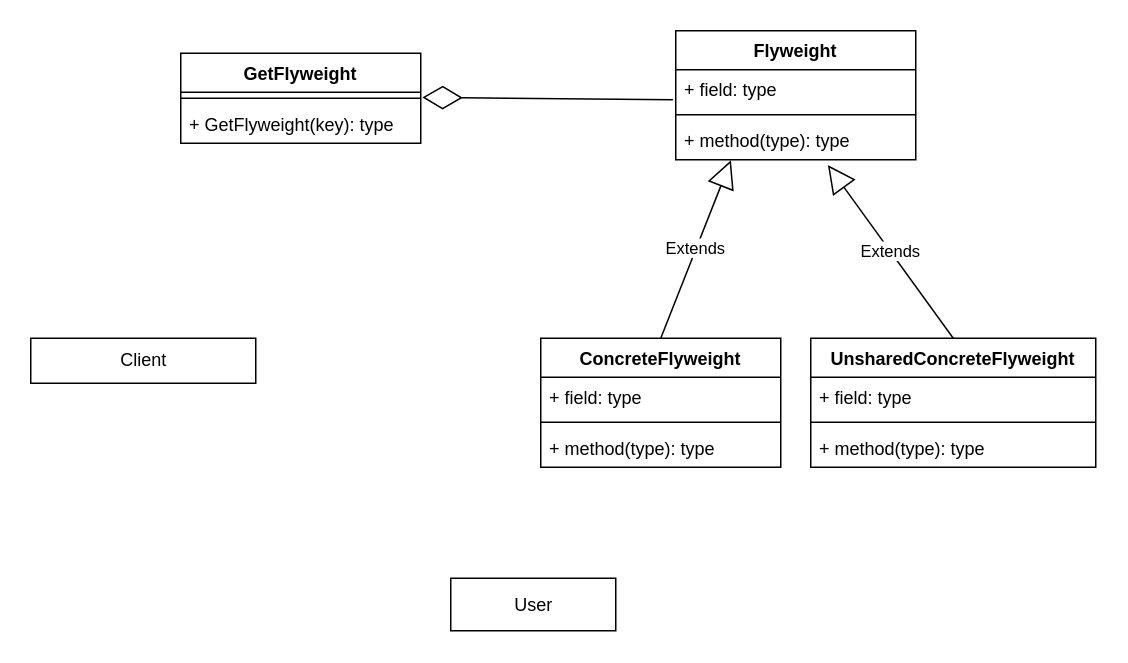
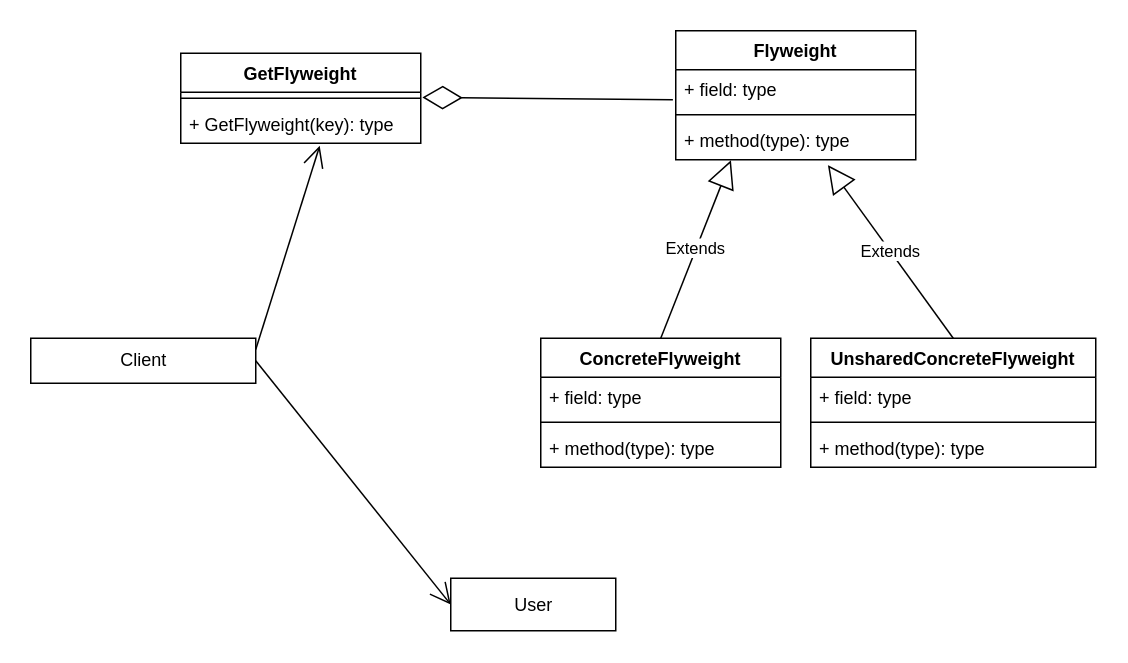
  <mxCell id="0" />
  <mxCell id="1" parent="0" />
  <mxCell id="2" value="GetFlyweight" style="swimlane;fontStyle=1;align=center;verticalAlign=top;childLayout=stackLayout;horizontal=1;startSize=26;horizontalStack=0;resizeParent=1;resizeParentMax=0;resizeLast=0;collapsible=1;marginBottom=0;" vertex="1" parent="1"><mxGeometry x="120" y="35" width="160" height="60" as="geometry" /></mxCell>
  <mxCell id="3" value="" style="line;strokeWidth=1;fillColor=none;align=left;verticalAlign=middle;spacingTop=-1;spacingLeft=3;spacingRight=3;rotatable=0;labelPosition=right;points=[];portConstraint=eastwest;" vertex="1" parent="2"><mxGeometry y="26" width="160" height="8" as="geometry" /></mxCell>
  <mxCell id="4" value="+ GetFlyweight(key): type" style="text;strokeColor=none;fillColor=none;align=left;verticalAlign=top;spacingLeft=4;spacingRight=4;overflow=hidden;rotatable=0;points=[[0,0.5],[1,0.5]];portConstraint=eastwest;" vertex="1" parent="2"><mxGeometry y="34" width="160" height="26" as="geometry" /></mxCell>
  <mxCell id="5" value="Flyweight" style="swimlane;fontStyle=1;align=center;verticalAlign=top;childLayout=stackLayout;horizontal=1;startSize=26;horizontalStack=0;resizeParent=1;resizeParentMax=0;resizeLast=0;collapsible=1;marginBottom=0;" vertex="1" parent="1"><mxGeometry x="450" y="20" width="160" height="86" as="geometry" /></mxCell>
  <mxCell id="6" value="+ field: type" style="text;strokeColor=none;fillColor=none;align=left;verticalAlign=top;spacingLeft=4;spacingRight=4;overflow=hidden;rotatable=0;points=[[0,0.5],[1,0.5]];portConstraint=eastwest;" vertex="1" parent="5"><mxGeometry y="26" width="160" height="26" as="geometry" /></mxCell>
  <mxCell id="7" value="" style="line;strokeWidth=1;fillColor=none;align=left;verticalAlign=middle;spacingTop=-1;spacingLeft=3;spacingRight=3;rotatable=0;labelPosition=right;points=[];portConstraint=eastwest;" vertex="1" parent="5"><mxGeometry y="52" width="160" height="8" as="geometry" /></mxCell>
  <mxCell id="8" value="+ method(type): type" style="text;strokeColor=none;fillColor=none;align=left;verticalAlign=top;spacingLeft=4;spacingRight=4;overflow=hidden;rotatable=0;points=[[0,0.5],[1,0.5]];portConstraint=eastwest;" vertex="1" parent="5"><mxGeometry y="60" width="160" height="26" as="geometry" /></mxCell>
  <mxCell id="9" value="ConcreteFlyweight" style="swimlane;fontStyle=1;align=center;verticalAlign=top;childLayout=stackLayout;horizontal=1;startSize=26;horizontalStack=0;resizeParent=1;resizeParentMax=0;resizeLast=0;collapsible=1;marginBottom=0;" vertex="1" parent="1"><mxGeometry x="360" y="225" width="160" height="86" as="geometry" /></mxCell>
  <mxCell id="10" value="+ field: type" style="text;strokeColor=none;fillColor=none;align=left;verticalAlign=top;spacingLeft=4;spacingRight=4;overflow=hidden;rotatable=0;points=[[0,0.5],[1,0.5]];portConstraint=eastwest;" vertex="1" parent="9"><mxGeometry y="26" width="160" height="26" as="geometry" /></mxCell>
  <mxCell id="11" value="" style="line;strokeWidth=1;fillColor=none;align=left;verticalAlign=middle;spacingTop=-1;spacingLeft=3;spacingRight=3;rotatable=0;labelPosition=right;points=[];portConstraint=eastwest;" vertex="1" parent="9"><mxGeometry y="52" width="160" height="8" as="geometry" /></mxCell>
  <mxCell id="12" value="+ method(type): type" style="text;strokeColor=none;fillColor=none;align=left;verticalAlign=top;spacingLeft=4;spacingRight=4;overflow=hidden;rotatable=0;points=[[0,0.5],[1,0.5]];portConstraint=eastwest;" vertex="1" parent="9"><mxGeometry y="60" width="160" height="26" as="geometry" /></mxCell>
  <mxCell id="13" value="UnsharedConcreteFlyweight" style="swimlane;fontStyle=1;align=center;verticalAlign=top;childLayout=stackLayout;horizontal=1;startSize=26;horizontalStack=0;resizeParent=1;resizeParentMax=0;resizeLast=0;collapsible=1;marginBottom=0;" vertex="1" parent="1"><mxGeometry x="540" y="225" width="190" height="86" as="geometry" /></mxCell>
  <mxCell id="14" value="+ field: type" style="text;strokeColor=none;fillColor=none;align=left;verticalAlign=top;spacingLeft=4;spacingRight=4;overflow=hidden;rotatable=0;points=[[0,0.5],[1,0.5]];portConstraint=eastwest;" vertex="1" parent="13"><mxGeometry y="26" width="190" height="26" as="geometry" /></mxCell>
  <mxCell id="15" value="" style="line;strokeWidth=1;fillColor=none;align=left;verticalAlign=middle;spacingTop=-1;spacingLeft=3;spacingRight=3;rotatable=0;labelPosition=right;points=[];portConstraint=eastwest;" vertex="1" parent="13"><mxGeometry y="52" width="190" height="8" as="geometry" /></mxCell>
  <mxCell id="16" value="+ method(type): type" style="text;strokeColor=none;fillColor=none;align=left;verticalAlign=top;spacingLeft=4;spacingRight=4;overflow=hidden;rotatable=0;points=[[0,0.5],[1,0.5]];portConstraint=eastwest;" vertex="1" parent="13"><mxGeometry y="60" width="190" height="26" as="geometry" /></mxCell>
  <mxCell id="17" value="Extends" style="endArrow=block;endSize=16;endFill=0;html=1;entryX=0.23;entryY=1.015;entryDx=0;entryDy=0;entryPerimeter=0;exitX=0.5;exitY=0;exitDx=0;exitDy=0;" edge="1" parent="1" source="9" target="8"><mxGeometry width="160" relative="1" as="geometry"><mxPoint x="230" y="185" as="sourcePoint" /><mxPoint x="390" y="185" as="targetPoint" /></mxGeometry></mxCell>
  <mxCell id="18" value="Extends" style="endArrow=block;endSize=16;endFill=0;html=1;entryX=0.634;entryY=1.139;entryDx=0;entryDy=0;entryPerimeter=0;exitX=0.5;exitY=0;exitDx=0;exitDy=0;" edge="1" parent="1" source="13" target="8"><mxGeometry width="160" relative="1" as="geometry"><mxPoint x="590" y="185" as="sourcePoint" /><mxPoint x="750" y="185" as="targetPoint" /></mxGeometry></mxCell>
  <mxCell id="19" value="" style="endArrow=diamondThin;endFill=0;endSize=24;html=1;entryX=1.007;entryY=-0.176;entryDx=0;entryDy=0;entryPerimeter=0;exitX=-0.012;exitY=0.771;exitDx=0;exitDy=0;exitPerimeter=0;" edge="1" parent="1" source="6" target="4"><mxGeometry width="160" relative="1" as="geometry"><mxPoint x="120" y="255" as="sourcePoint" /><mxPoint x="280" y="255" as="targetPoint" /></mxGeometry></mxCell>
  <mxCell id="20" value="Client" style="html=1;" vertex="1" parent="1"><mxGeometry x="20" y="225" width="150" height="30" as="geometry" /></mxCell>
  <mxCell id="21" value="User" style="html=1;" vertex="1" parent="1"><mxGeometry x="300" y="385" width="110" height="35" as="geometry" /></mxCell>
+ <mxCell id="22" value="" style="endArrow=open;endFill=1;endSize=12;html=1;entryX=0.579;entryY=1.065;entryDx=0;entryDy=0;entryPerimeter=0;exitX=1;exitY=0.25;exitDx=0;exitDy=0;" edge="1" parent="1" source="20" target="4"><mxGeometry width="160" relative="1" as="geometry"><mxPoint x="100" y="245" as="sourcePoint" /><mxPoint x="260" y="245" as="targetPoint" /></mxGeometry></mxCell>
+ <mxCell id="23" value="" style="endArrow=open;endFill=1;endSize=12;html=1;entryX=0;entryY=0.5;entryDx=0;entryDy=0;exitX=1;exitY=0.5;exitDx=0;exitDy=0;" edge="1" parent="1" source="20" target="21"><mxGeometry width="160" relative="1" as="geometry"><mxPoint x="120" y="255" as="sourcePoint" /><mxPoint x="280" y="255" as="targetPoint" /></mxGeometry></mxCell>
